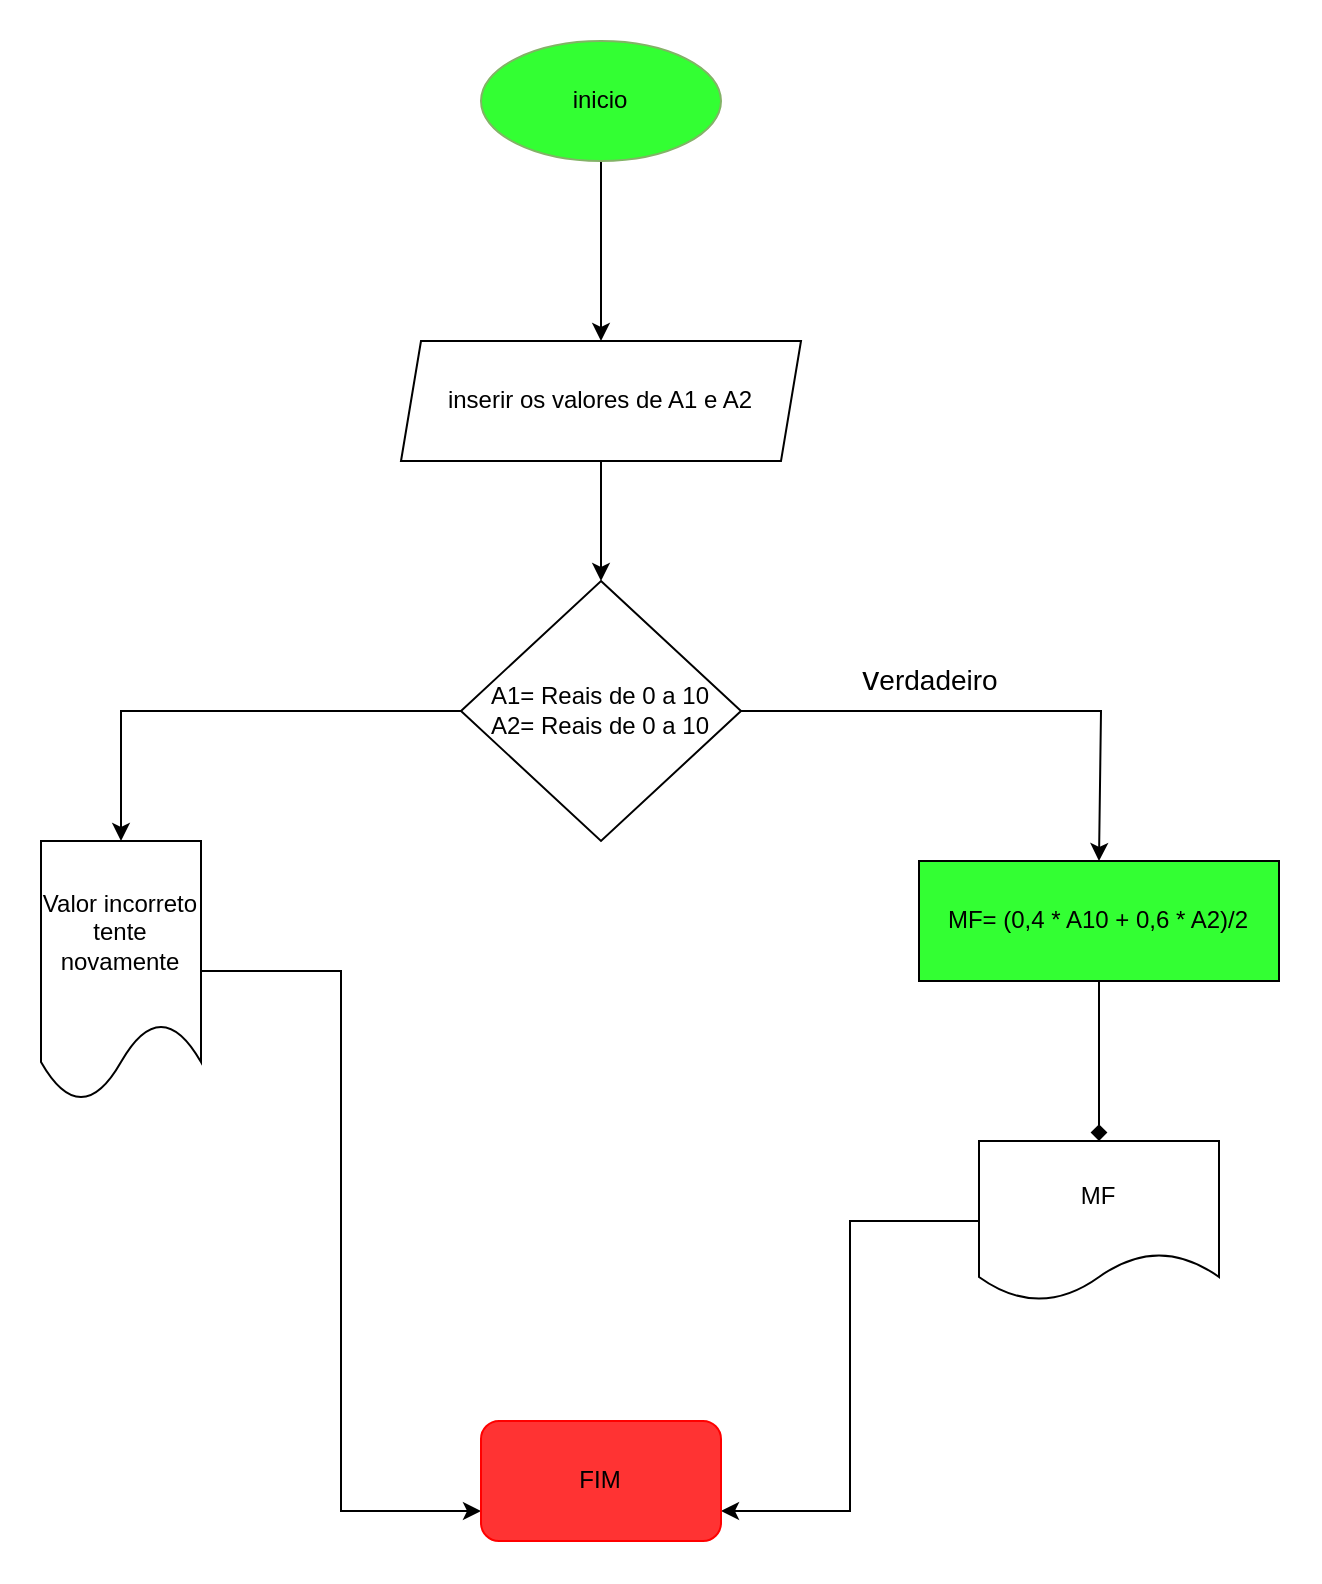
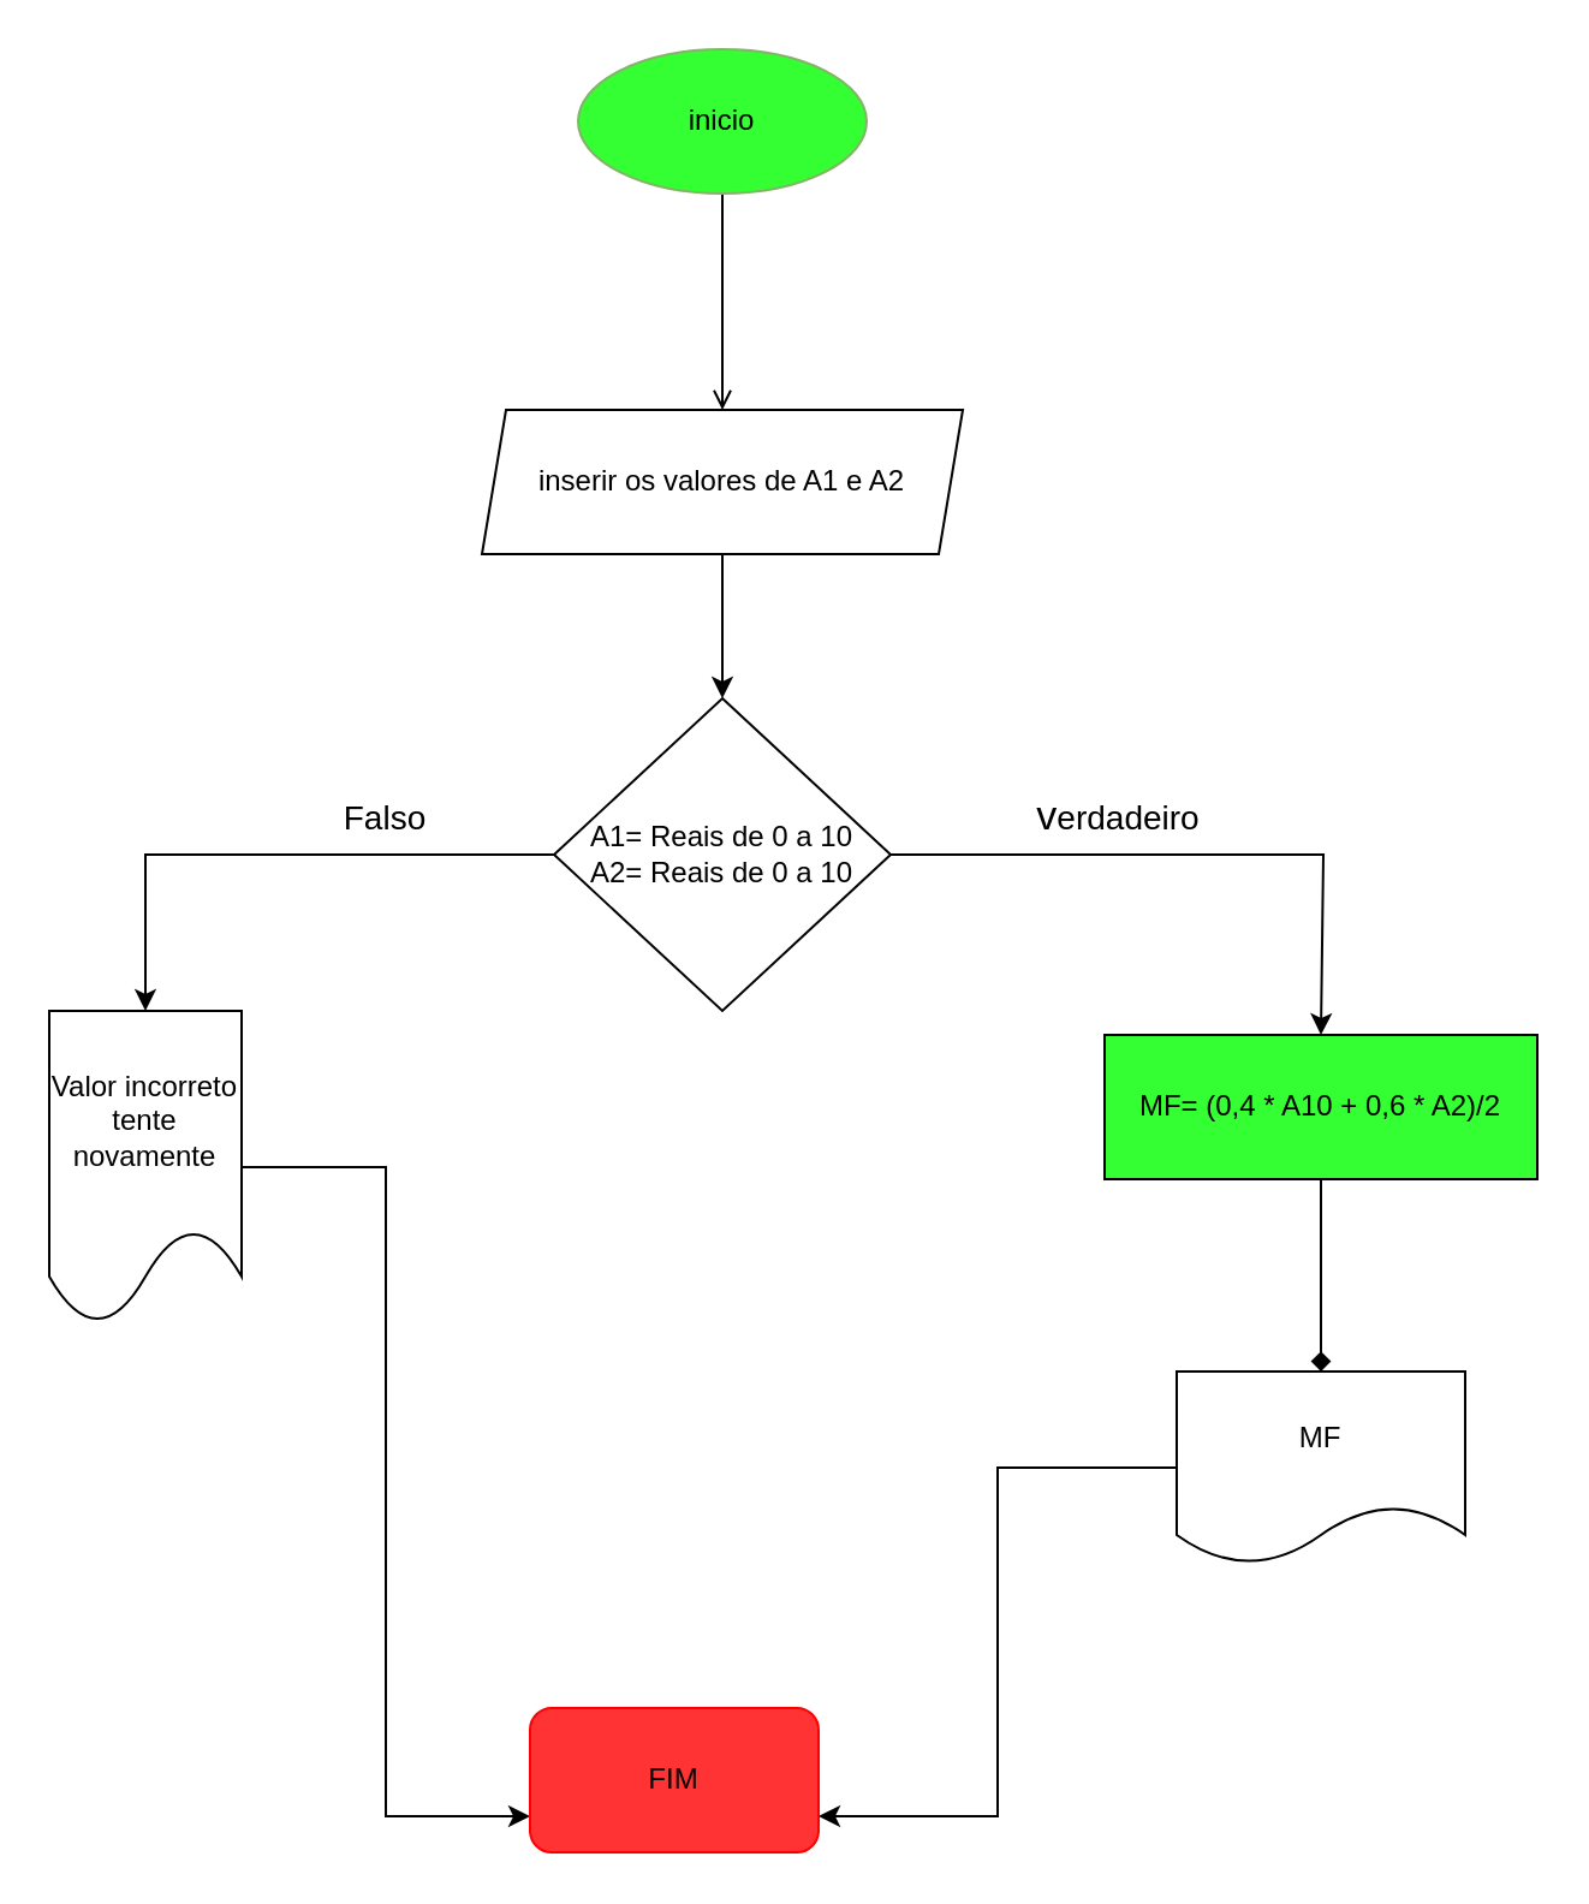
  <mxCell id="0" />
  <mxCell id="1" parent="0" />
- <mxCell id="2" style="edgeStyle=orthogonalEdgeStyle;rounded=0;orthogonalLoop=1;jettySize=auto;html=1;entryX=0.5;entryY=0;entryDx=0;entryDy=0;" edge="1" parent="1" source="3" target="10"><mxGeometry relative="1" as="geometry" /></mxCell>
+ <mxCell id="2" style="edgeStyle=orthogonalEdgeStyle;rounded=0;orthogonalLoop=1;jettySize=auto;html=1;entryX=0.5;entryY=0;entryDx=0;entryDy=0;endArrow=open;" edge="1" parent="1" source="3" target="10"><mxGeometry relative="1" as="geometry" /></mxCell>
  <mxCell id="3" value="inicio" style="ellipse;whiteSpace=wrap;html=1;strokeColor=#82b366;fillColor=#33FF33;" vertex="1" parent="1"><mxGeometry x="240" y="20" width="120" height="60" as="geometry" /></mxCell>
  <mxCell id="4" style="edgeStyle=orthogonalEdgeStyle;rounded=0;orthogonalLoop=1;jettySize=auto;html=1;entryX=0;entryY=0.75;entryDx=0;entryDy=0;" edge="1" parent="1" source="5" target="17"><mxGeometry relative="1" as="geometry" /></mxCell>
  <mxCell id="5" value="Valor incorreto tente novamente" style="shape=document;whiteSpace=wrap;html=1;boundedLbl=1;" vertex="1" parent="1"><mxGeometry x="20" y="420" width="80" height="130" as="geometry" /></mxCell>
  <mxCell id="6" style="edgeStyle=orthogonalEdgeStyle;rounded=0;orthogonalLoop=1;jettySize=auto;html=1;entryX=0.5;entryY=0;entryDx=0;entryDy=0;" edge="1" parent="1" source="8" target="13"><mxGeometry relative="1" as="geometry"><mxPoint x="560" y="420" as="targetPoint" /><Array as="points"><mxPoint x="550" y="355" /></Array></mxGeometry></mxCell>
  <mxCell id="7" style="edgeStyle=orthogonalEdgeStyle;rounded=0;orthogonalLoop=1;jettySize=auto;html=1;exitX=0;exitY=0.5;exitDx=0;exitDy=0;entryX=0.5;entryY=0;entryDx=0;entryDy=0;" edge="1" parent="1" source="8" target="5"><mxGeometry relative="1" as="geometry"><mxPoint x="70" y="355" as="targetPoint" /></mxGeometry></mxCell>
  <mxCell id="8" value="&lt;div&gt;A1= Reais de 0 a 10&lt;/div&gt;&lt;div&gt;A2= Reais de 0 a 10&lt;/div&gt;" style="rhombus;whiteSpace=wrap;html=1;" vertex="1" parent="1"><mxGeometry x="230" y="290" width="140" height="130" as="geometry" /></mxCell>
  <mxCell id="9" style="edgeStyle=orthogonalEdgeStyle;rounded=0;orthogonalLoop=1;jettySize=auto;html=1;exitX=0.5;exitY=1;exitDx=0;exitDy=0;entryX=0.5;entryY=0;entryDx=0;entryDy=0;" edge="1" parent="1" source="10" target="8"><mxGeometry relative="1" as="geometry" /></mxCell>
  <mxCell id="10" value="inserir os valores de A1 e A2" style="shape=parallelogram;perimeter=parallelogramPerimeter;whiteSpace=wrap;html=1;fixedSize=1;size=10;" vertex="1" parent="1"><mxGeometry x="200" y="170" width="200" height="60" as="geometry" /></mxCell>
  <mxCell id="11" value="&lt;font style=&quot;font-size: 17px&quot;&gt;v&lt;/font&gt;&lt;font style=&quot;font-size: 14px&quot;&gt;erdadeiro&lt;/font&gt;" style="text;html=1;strokeColor=none;fillColor=none;align=center;verticalAlign=middle;whiteSpace=wrap;rounded=0;" vertex="1" parent="1"><mxGeometry x="350" y="330" width="230" height="20" as="geometry" /></mxCell>
  <mxCell id="12" style="edgeStyle=orthogonalEdgeStyle;rounded=0;orthogonalLoop=1;jettySize=auto;html=1;exitX=0.5;exitY=1;exitDx=0;exitDy=0;entryX=0.5;entryY=0;entryDx=0;entryDy=0;endArrow=diamond;" edge="1" parent="1" source="13" target="16"><mxGeometry relative="1" as="geometry" /></mxCell>
  <mxCell id="13" value="MF= (0,4 * A10 + 0,6 * A2)/2" style="rounded=0;whiteSpace=wrap;html=1;fillColor=#33ff33;" vertex="1" parent="1"><mxGeometry x="459" y="430" width="180" height="60" as="geometry" /></mxCell>
+ <mxCell id="14" value="&lt;font style=&quot;font-size: 14px&quot;&gt;Falso&lt;/font&gt;" style="text;html=1;strokeColor=none;fillColor=none;align=center;verticalAlign=middle;whiteSpace=wrap;rounded=0;" vertex="1" parent="1"><mxGeometry x="100" y="330" width="120" height="20" as="geometry" /></mxCell>
  <mxCell id="15" style="edgeStyle=orthogonalEdgeStyle;rounded=0;orthogonalLoop=1;jettySize=auto;html=1;entryX=1;entryY=0.75;entryDx=0;entryDy=0;" edge="1" parent="1" source="16" target="17"><mxGeometry relative="1" as="geometry"><mxPoint x="549" y="740" as="targetPoint" /></mxGeometry></mxCell>
  <mxCell id="16" value="MF" style="shape=document;whiteSpace=wrap;html=1;boundedLbl=1;" vertex="1" parent="1"><mxGeometry x="489" y="570" width="120" height="80" as="geometry" /></mxCell>
- <mxCell id="17" value="FIM" style="rounded=1;whiteSpace=wrap;html=1;strokeColor=#FF0000;fillColor=#FF3333;" vertex="1" parent="1"><mxGeometry x="240" y="710" width="120" height="60" as="geometry" /></mxCell>
+ <mxCell id="17" value="FIM" style="rounded=1;whiteSpace=wrap;html=1;strokeColor=#FF0000;fillColor=#FF3333;" vertex="1" parent="1"><mxGeometry x="220" y="710" width="120" height="60" as="geometry" /></mxCell>
